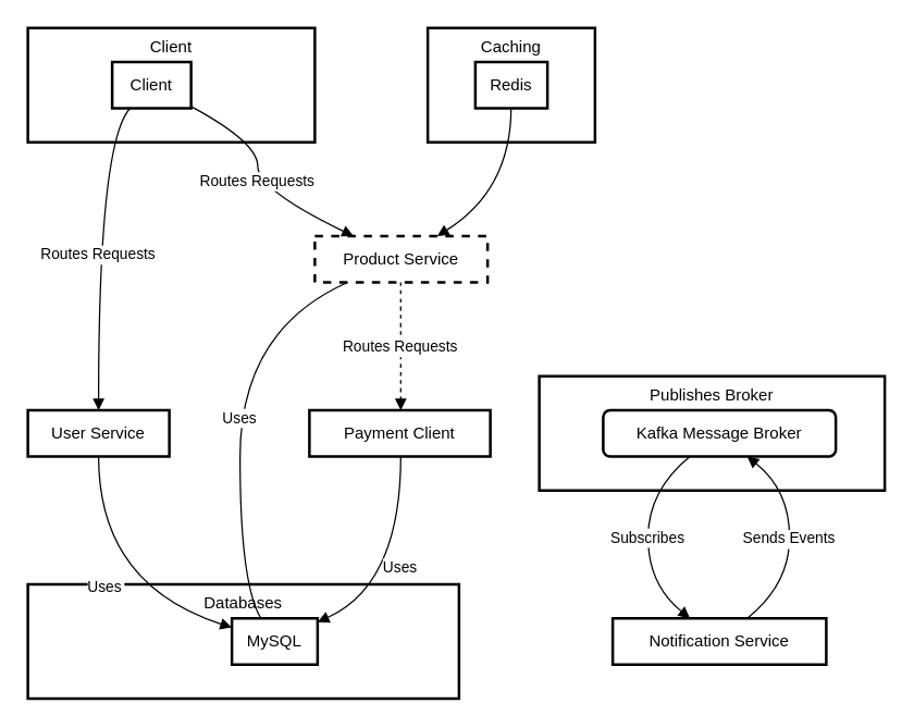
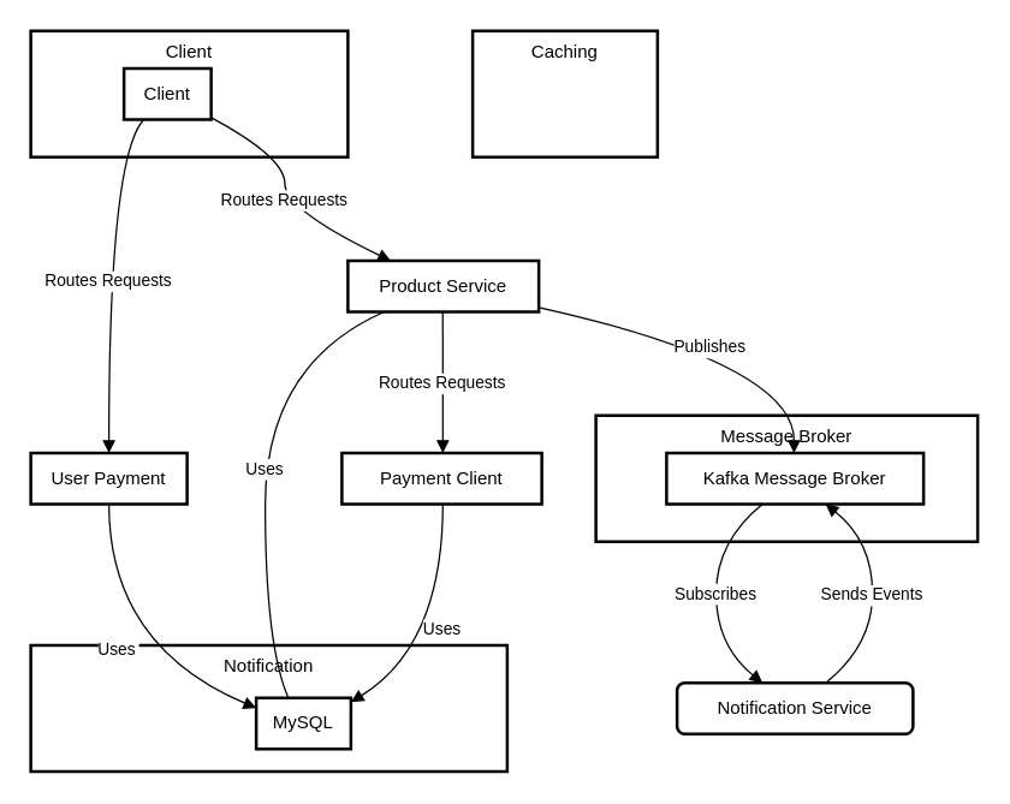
  <mxCell id="0" />
  <mxCell id="1" parent="0" />
- <mxCell id="2" value="Publishes Broker" style="whiteSpace=wrap;strokeWidth=2;verticalAlign=top;" vertex="1" parent="1"><mxGeometry x="396" y="276" width="254" height="84" as="geometry" /></mxCell>
- <mxCell id="3" value="Kafka Message Broker" style="whiteSpace=wrap;strokeWidth=2;rounded=1;" vertex="1" parent="1"><mxGeometry x="443" y="301" width="171" height="34" as="geometry" /></mxCell>
- <mxCell id="4" value="Databases" style="whiteSpace=wrap;strokeWidth=2;verticalAlign=top;" vertex="1" parent="1"><mxGeometry x="20" y="429" width="317" height="84" as="geometry" /></mxCell>
- <mxCell id="5" value="MySQL" style="whiteSpace=wrap;strokeWidth=2;" vertex="1" parent="1"><mxGeometry x="170" y="454" width="63" height="34" as="geometry" /></mxCell>
+ <mxCell id="2" value="Message Broker" style="whiteSpace=wrap;strokeWidth=2;verticalAlign=top;" vertex="1" parent="1"><mxGeometry x="396" y="276" width="254" height="84" as="geometry" /></mxCell>
+ <mxCell id="3" value="Kafka Message Broker" style="whiteSpace=wrap;strokeWidth=2;" vertex="1" parent="1"><mxGeometry x="443" y="301" width="171" height="34" as="geometry" /></mxCell>
+ <mxCell id="4" value="Notification" style="whiteSpace=wrap;strokeWidth=2;verticalAlign=top;" vertex="1" parent="1"><mxGeometry x="20" y="429" width="317" height="84" as="geometry" /></mxCell>
+ <mxCell id="5" value="MySQL" style="whiteSpace=wrap;strokeWidth=2;" vertex="1" parent="1"><mxGeometry x="170" y="464" width="63" height="34" as="geometry" /></mxCell>
  <mxCell id="6" value="Caching" style="whiteSpace=wrap;strokeWidth=2;verticalAlign=top;" vertex="1" parent="1"><mxGeometry x="314" y="20" width="123" height="84" as="geometry" /></mxCell>
- <mxCell id="7" value="Redis" style="whiteSpace=wrap;strokeWidth=2;" vertex="1" parent="1"><mxGeometry x="349" y="45" width="53" height="34" as="geometry" /></mxCell>
  <mxCell id="8" value="Client" style="whiteSpace=wrap;strokeWidth=2;verticalAlign=top;" vertex="1" parent="1"><mxGeometry x="20" y="20" width="211" height="84" as="geometry" /></mxCell>
  <mxCell id="9" value="Client" style="whiteSpace=wrap;strokeWidth=2;" vertex="1" parent="1"><mxGeometry x="82" y="45" width="58" height="34" as="geometry" /></mxCell>
- <mxCell id="10" value="User Service" style="whiteSpace=wrap;strokeWidth=2;" vertex="1" parent="1"><mxGeometry x="20" y="301" width="104" height="34" as="geometry" /></mxCell>
- <mxCell id="11" value="Product Service" style="whiteSpace=wrap;strokeWidth=2;dashed=1;" vertex="1" parent="1"><mxGeometry x="231" y="173" width="127" height="34" as="geometry" /></mxCell>
+ <mxCell id="10" value="User Payment" style="whiteSpace=wrap;strokeWidth=2;" vertex="1" parent="1"><mxGeometry x="20" y="301" width="104" height="34" as="geometry" /></mxCell>
+ <mxCell id="11" value="Product Service" style="whiteSpace=wrap;strokeWidth=2;" vertex="1" parent="1"><mxGeometry x="231" y="173" width="127" height="34" as="geometry" /></mxCell>
  <mxCell id="12" value="Payment Client" style="whiteSpace=wrap;strokeWidth=2;" vertex="1" parent="1"><mxGeometry x="227" y="301" width="133" height="34" as="geometry" /></mxCell>
- <mxCell id="13" value="Notification Service" style="whiteSpace=wrap;strokeWidth=2;" vertex="1" parent="1"><mxGeometry x="450" y="454" width="157" height="34" as="geometry" /></mxCell>
+ <mxCell id="13" value="Notification Service" style="whiteSpace=wrap;strokeWidth=2;rounded=1;" vertex="1" parent="1"><mxGeometry x="450" y="454" width="157" height="34" as="geometry" /></mxCell>
  <mxCell id="14" value="Routes Requests" style="curved=1;startArrow=none;endArrow=block;exitX=0.226;exitY=1;entryX=0.5;entryY=0;rounded=0;" edge="1" parent="1" source="9" target="10"><mxGeometry relative="1" as="geometry"><Array as="points"><mxPoint x="72" y="104" /></Array></mxGeometry></mxCell>
  <mxCell id="15" value="Routes Requests" style="curved=1;startArrow=none;endArrow=block;exitX=0.999;exitY=0.96;entryX=0.224;entryY=0;rounded=0;" edge="1" parent="1" source="9" target="11"><mxGeometry relative="1" as="geometry"><Array as="points"><mxPoint x="189" y="104" /><mxPoint x="189" y="139" /></Array></mxGeometry></mxCell>
- <mxCell id="16" value="Routes Requests" style="curved=1;startArrow=none;endArrow=block;exitX=0.497;exitY=1;entryX=0.505;entryY=0;rounded=0;dashed=1;" edge="1" parent="1" source="11" target="12"><mxGeometry relative="1" as="geometry"><Array as="points" /></mxGeometry></mxCell>
+ <mxCell id="16" value="Routes Requests" style="curved=1;startArrow=none;endArrow=block;exitX=0.497;exitY=1;entryX=0.505;entryY=0;rounded=0;" edge="1" parent="1" source="11" target="12"><mxGeometry relative="1" as="geometry"><Array as="points" /></mxGeometry></mxCell>
  <mxCell id="17" value="Uses" style="curved=1;startArrow=none;endArrow=block;exitX=0.5;exitY=1;entryX=0.005;entryY=0.201;rounded=0;" edge="1" parent="1" source="10" target="5"><mxGeometry relative="1" as="geometry"><Array as="points"><mxPoint x="72" y="429" /></Array></mxGeometry></mxCell>
  <mxCell id="18" value="Uses" style="curved=1;startArrow=none;endArrow=none;exitX=0.19;exitY=1;entryX=0.339;entryY=0;rounded=0;" edge="1" parent="1" source="11" target="5"><mxGeometry relative="1" as="geometry"><Array as="points"><mxPoint x="176" y="242" /><mxPoint x="176" y="429" /></Array></mxGeometry></mxCell>
  <mxCell id="19" value="Uses" style="curved=1;startArrow=none;endArrow=block;exitX=0.505;exitY=1;entryX=1.001;entryY=0.081;rounded=0;" edge="1" parent="1" source="12" target="5"><mxGeometry relative="1" as="geometry"><Array as="points"><mxPoint x="294" y="429" /></Array></mxGeometry></mxCell>
  <mxCell id="20" value="Sends Events" style="curved=1;startArrow=none;endArrow=block;exitX=0.63;exitY=0;entryX=0.619;entryY=1;rounded=0;" edge="1" parent="1" source="13" target="3"><mxGeometry relative="1" as="geometry"><Array as="points"><mxPoint x="580" y="429" /><mxPoint x="580" y="360" /></Array></mxGeometry></mxCell>
- <mxCell id="21" value="" style="curved=1;startArrow=none;endArrow=block;exitX=0.496;exitY=1;entryX=0.708;entryY=0;rounded=0;" edge="1" parent="1" source="7" target="11"><mxGeometry relative="1" as="geometry"><Array as="points"><mxPoint x="375" y="139" /></Array></mxGeometry></mxCell>
+ <mxCell id="22" value="Publishes" style="curved=1;startArrow=none;endArrow=block;exitX=0.996;exitY=0.91;entryX=0.496;entryY=0;rounded=0;" edge="1" parent="1" source="11" target="3"><mxGeometry relative="1" as="geometry"><Array as="points"><mxPoint x="528" y="242" /></Array></mxGeometry></mxCell>
  <mxCell id="23" value="Subscribes" style="curved=1;startArrow=none;endArrow=block;exitX=0.373;exitY=1;entryX=0.362;entryY=0;rounded=0;" edge="1" parent="1" source="3" target="13"><mxGeometry relative="1" as="geometry"><Array as="points"><mxPoint x="476" y="360" /><mxPoint x="476" y="429" /></Array></mxGeometry></mxCell>
